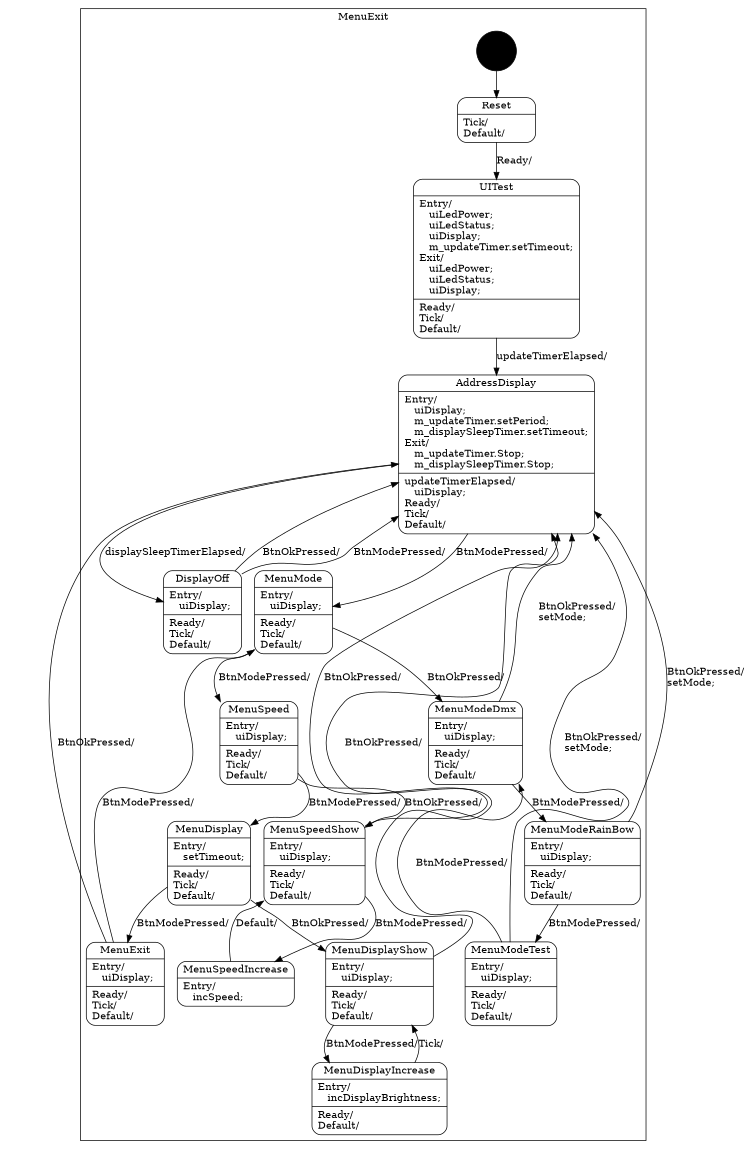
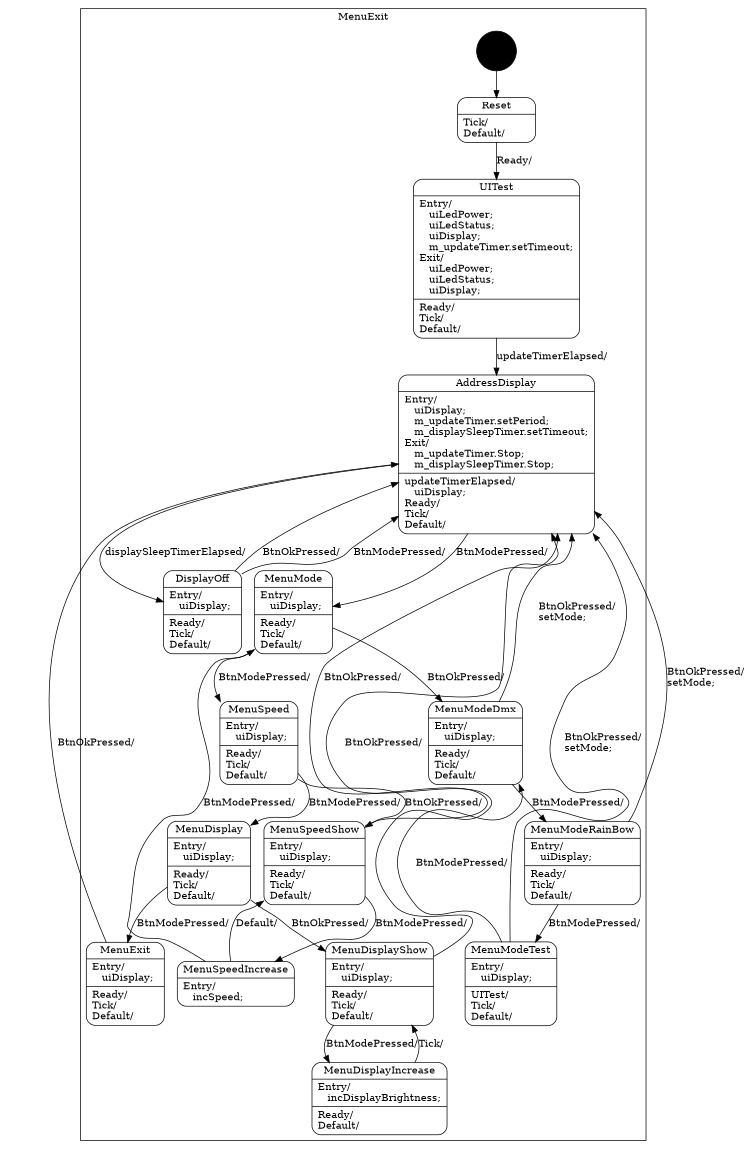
  digraph {
    node [shape=Mrecord]
    n1 [label="{Reset|Tick/\lDefault/\l}" width=1.5]
    n2 [label="{UITest|Entry/\l&nbsp;&nbsp;&nbsp;uiLedPower;\l&nbsp;&nbsp;&nbsp;uiLedStatus;\l&nbsp;&nbsp;&nbsp;uiDisplay;\l&nbsp;&nbsp;&nbsp;m_updateTimer.setTimeout;\lExit/\l&nbsp;&nbsp;&nbsp;uiLedPower;\l&nbsp;&nbsp;&nbsp;uiLedStatus;\l&nbsp;&nbsp;&nbsp;uiDisplay;\l|Ready/\lTick/\lDefault/\l}" width=1.5]
    n3 [label="{AddressDisplay|Entry/\l&nbsp;&nbsp;&nbsp;uiDisplay;\l&nbsp;&nbsp;&nbsp;m_updateTimer.setPeriod;\l&nbsp;&nbsp;&nbsp;m_displaySleepTimer.setTimeout;\lExit/\l&nbsp;&nbsp;&nbsp;m_updateTimer.Stop;\l&nbsp;&nbsp;&nbsp;m_displaySleepTimer.Stop;\l|updateTimerElapsed/\l&nbsp;&nbsp;&nbsp;uiDisplay;\lReady/\lTick/\lDefault/\l}" width=1.5]
    n4 [label="{DisplayOff|Entry/\l&nbsp;&nbsp;&nbsp;uiDisplay;\l|Ready/\lTick/\lDefault/\l}" width=1.5]
    n5 [label="{MenuMode|Entry/\l&nbsp;&nbsp;&nbsp;uiDisplay;\l|Ready/\lTick/\lDefault/\l}" width=1.5]
    n6 [label="{MenuSpeed|Entry/\l&nbsp;&nbsp;&nbsp;uiDisplay;\l|Ready/\lTick/\lDefault/\l}" width=1.5]
-   n7 [label="{MenuDisplay|Entry/\l&nbsp;&nbsp;&nbsp;setTimeout;\l|Ready/\lTick/\lDefault/\l}" width=1.5]
+   n7 [label="{MenuDisplay|Entry/\l&nbsp;&nbsp;&nbsp;uiDisplay;\l|Ready/\lTick/\lDefault/\l}" width=1.5]
    n8 [label="{MenuExit|Entry/\l&nbsp;&nbsp;&nbsp;uiDisplay;\l|Ready/\lTick/\lDefault/\l}" width=1.5]
    n9 [label="{MenuModeDmx|Entry/\l&nbsp;&nbsp;&nbsp;uiDisplay;\l|Ready/\lTick/\lDefault/\l}" width=1.5]
    n10 [label="{MenuModeRainBow|Entry/\l&nbsp;&nbsp;&nbsp;uiDisplay;\l|Ready/\lTick/\lDefault/\l}" width=1.5]
-   n11 [label="{MenuModeTest|Entry/\l&nbsp;&nbsp;&nbsp;uiDisplay;\l|Ready/\lTick/\lDefault/\l}" width=1.5]
+   n11 [label="{MenuModeTest|Entry/\l&nbsp;&nbsp;&nbsp;uiDisplay;\l|UITest/\lTick/\lDefault/\l}" width=1.5]
    n12 [label="{MenuSpeedShow|Entry/\l&nbsp;&nbsp;&nbsp;uiDisplay;\l|Ready/\lTick/\lDefault/\l}" width=1.5]
    n13 [label="{MenuSpeedIncrease|Entry/\l&nbsp;&nbsp;&nbsp;incSpeed;\l}" width=1.5]
    n14 [label="{MenuDisplayShow|Entry/\l&nbsp;&nbsp;&nbsp;uiDisplay;\l|Ready/\lTick/\lDefault/\l}" width=1.5]
    n15 [label="{MenuDisplayIncrease|Entry/\l&nbsp;&nbsp;&nbsp;incDisplayBrightness;\l|Ready/\lDefault/\l}" width=1.5]
    "%5" [fillcolor=black shape=circle style=filled width=0.25]
    subgraph cluster_1 {
      label=MenuExit
      n1
      n2
      n3
      n4
      n5
      n6
      n7
      n8
      n9
      n10
      n11
      n12
      n13
      n14
      n15
      "%5"
    }
    n1 -> n2 [label="Ready/\l"]
    n2 -> n3 [label="updateTimerElapsed/\l"]
    n3 -> n4 [label="displaySleepTimerElapsed/\l"]
    n3 -> n5 [label="BtnModePressed/\l"]
    n4 -> n3 [label="BtnOkPressed/\l"]
    n4 -> n3 [label="BtnModePressed/\l"]
    n5 -> n6 [label="BtnModePressed/\l"]
    n5 -> n9 [label="BtnOkPressed/\l"]
    n6 -> n7 [label="BtnModePressed/\l"]
    n6 -> n12 [label="BtnOkPressed/\l"]
    n7 -> n8 [label="BtnModePressed/\l"]
    n7 -> n14 [label="BtnOkPressed/\l"]
    n8 -> n3 [label="BtnOkPressed/\l"]
-   n8 -> n5 [label="BtnModePressed/\l"]
+   n13 -> n5 [label="BtnModePressed/\l"]
    n9 -> n3 [label="BtnOkPressed/\lsetMode;\l"]
    n9 -> n10 [label="BtnModePressed/\l"]
    n10 -> n3 [label="BtnOkPressed/\lsetMode;\l"]
    n10 -> n11 [label="BtnModePressed/\l"]
    n11 -> n3 [label="BtnOkPressed/\lsetMode;\l"]
    n11 -> n9 [label="BtnModePressed/\l"]
    n12 -> n3 [label="BtnOkPressed/\l"]
    n12 -> n13 [label="BtnModePressed/\l"]
    n13 -> n12 [label="Default/\l"]
    n14 -> n3 [label="BtnOkPressed/\l"]
    n14 -> n15 [label="BtnModePressed/\l"]
    n15 -> n14 [label="Tick/\l"]
    "%5" -> n1
  }
